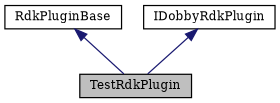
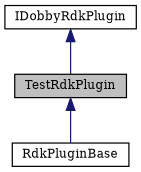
  digraph {
    fontname="DejaVu Serif"
    node [color=black fillcolor=white fontname="DejaVu Serif" fontsize=10 shape=record style=filled]
    edge [color=midnightblue dir=back fontname="DejaVu Serif" fontsize=10 labelfontname=Helvetica labelfontsize=10 style=solid]
    n1 [fillcolor=grey75 fontcolor=black height=0.2 label=TestRdkPlugin width=0.4]
    n2 [height=0.2 label=RdkPluginBase width=0.4]
    n3 [height=0.2 label=IDobbyRdkPlugin width=0.4]
-   n2 -> n1
+   n1 -> n2
    n3 -> n1
  }
